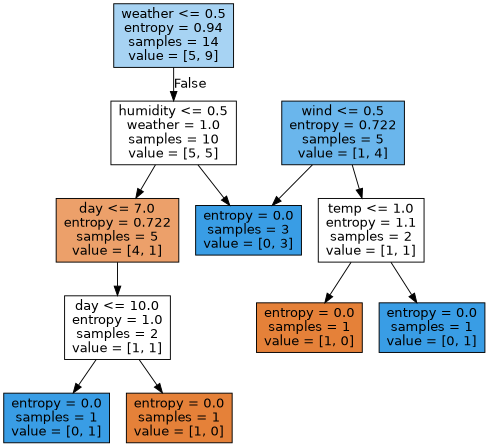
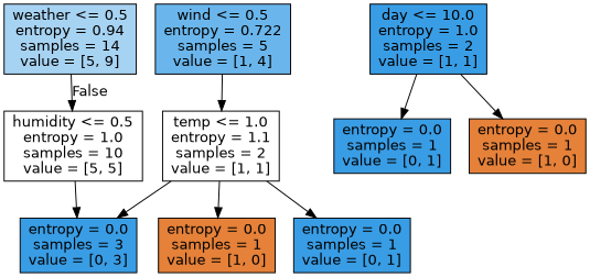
  digraph {
    node [color=black fillcolor="#ffffff" fontname=helvetica shape=box style=filled]
    edge [fontname=helvetica]
    n1 [fillcolor="#a7d3f3" label="weather <= 0.5\nentropy = 0.94\nsamples = 14\nvalue = [5, 9]"]
-   n2 [label="humidity <= 0.5\nweather = 1.0\nsamples = 10\nvalue = [5, 5]"]
-   n3 [fillcolor="#eca06a" label="day <= 7.0\nentropy = 0.722\nsamples = 5\nvalue = [4, 1]"]
+   n2 [label="humidity <= 0.5\nentropy = 1.0\nsamples = 10\nvalue = [5, 5]"]
    n4 [fillcolor="#399de5" label="entropy = 0.0\nsamples = 3\nvalue = [0, 3]"]
-   n5 [label="day <= 10.0\nentropy = 1.0\nsamples = 2\nvalue = [1, 1]"]
+   n5 [fillcolor="#399de5" label="day <= 10.0\nentropy = 1.0\nsamples = 2\nvalue = [1, 1]"]
    n6 [fillcolor="#6ab6ec" label="wind <= 0.5\nentropy = 0.722\nsamples = 5\nvalue = [1, 4]"]
    n7 [label="temp <= 1.0\nentropy = 1.1\nsamples = 2\nvalue = [1, 1]"]
    n8 [fillcolor="#399de5" label="entropy = 0.0\nsamples = 1\nvalue = [0, 1]"]
    n9 [fillcolor="#e58139" label="entropy = 0.0\nsamples = 1\nvalue = [1, 0]"]
    n10 [fillcolor="#e58139" label="entropy = 0.0\nsamples = 1\nvalue = [1, 0]"]
    n11 [fillcolor="#399de5" label="entropy = 0.0\nsamples = 1\nvalue = [0, 1]"]
    n1 -> n2 [headlabel=False labelangle=-45 labeldistance=2.5]
-   n2 -> n3
    n2 -> n4
-   n3 -> n5
    n5 -> n8
    n5 -> n9
-   n6 -> n4
+   n7 -> n4
    n6 -> n7
    n7 -> n10
    n7 -> n11
  }
